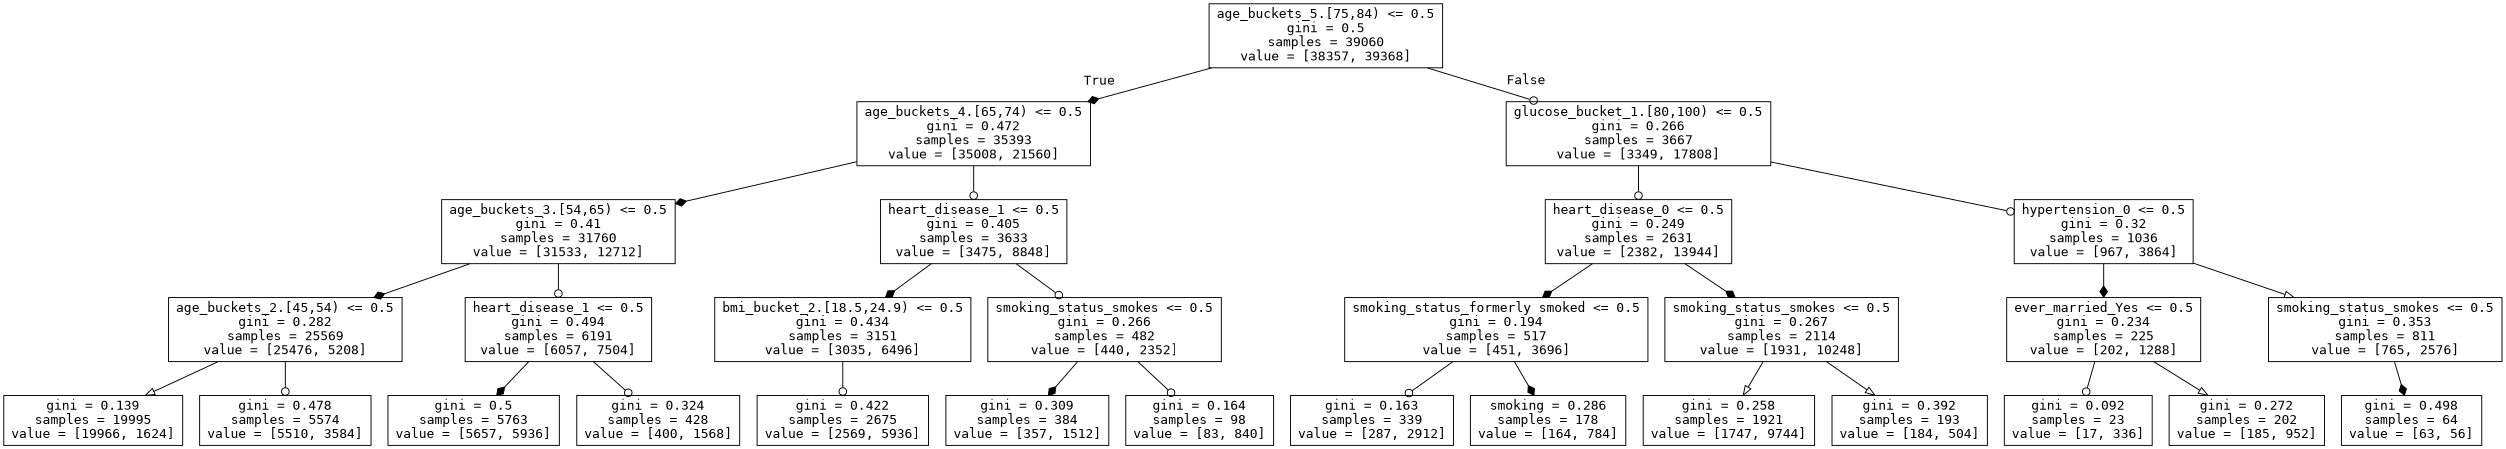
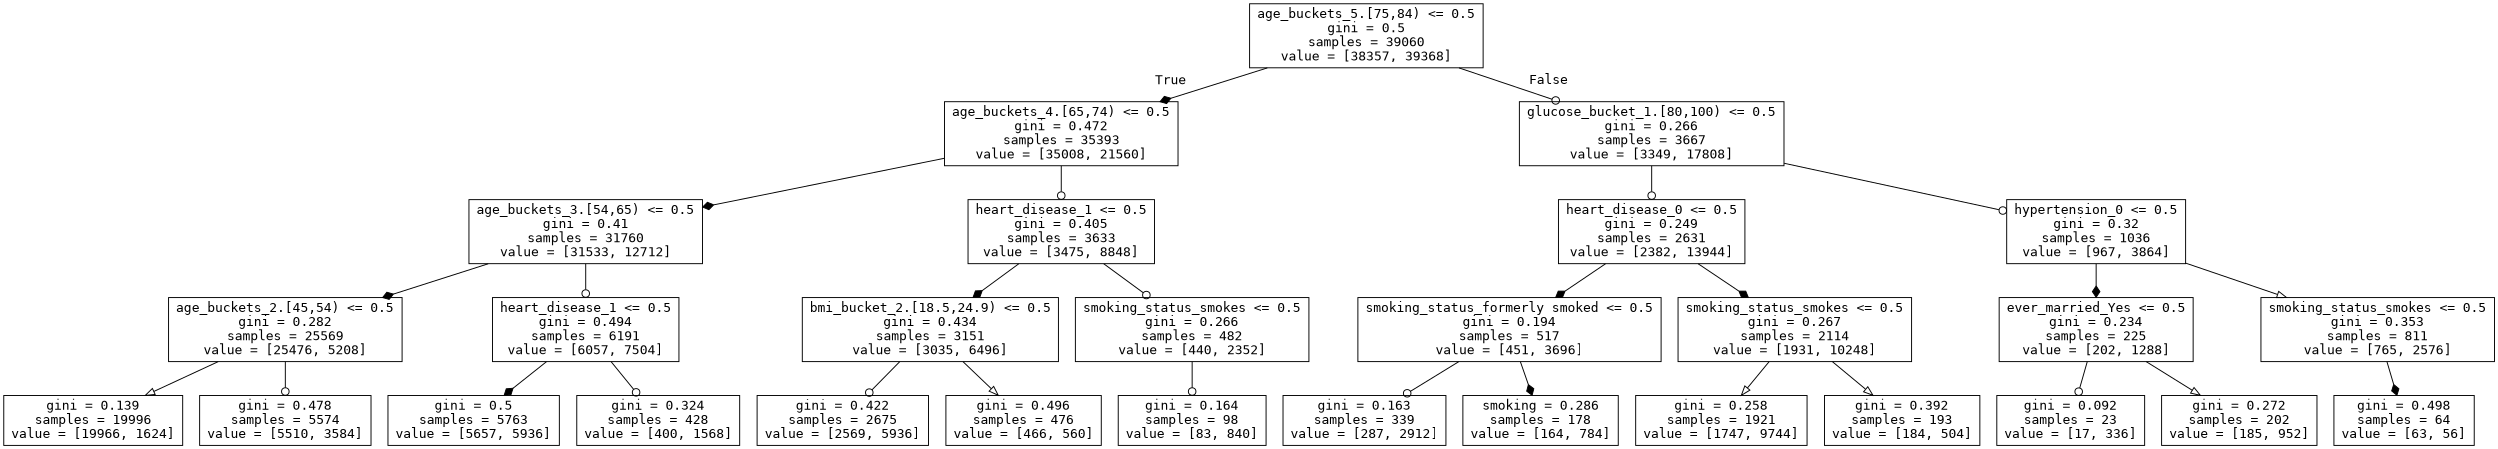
  digraph {
    fontname="DejaVu Sans Mono"
    node [fontname="DejaVu Sans Mono" shape=box]
    edge [arrowhead=odot fontname="DejaVu Sans Mono"]
    n1 [label="age_buckets_5.[75,84) <= 0.5\ngini = 0.5\nsamples = 39060\nvalue = [38357, 39368]"]
    n2 [label="age_buckets_4.[65,74) <= 0.5\ngini = 0.472\nsamples = 35393\nvalue = [35008, 21560]"]
    n3 [label="glucose_bucket_1.[80,100) <= 0.5\ngini = 0.266\nsamples = 3667\nvalue = [3349, 17808]"]
    n4 [label="age_buckets_3.[54,65) <= 0.5\ngini = 0.41\nsamples = 31760\nvalue = [31533, 12712]"]
    n5 [label="heart_disease_1 <= 0.5\ngini = 0.405\nsamples = 3633\nvalue = [3475, 8848]"]
    n6 [label="heart_disease_0 <= 0.5\ngini = 0.249\nsamples = 2631\nvalue = [2382, 13944]"]
    n7 [label="hypertension_0 <= 0.5\ngini = 0.32\nsamples = 1036\nvalue = [967, 3864]"]
    n8 [label="age_buckets_2.[45,54) <= 0.5\ngini = 0.282\nsamples = 25569\nvalue = [25476, 5208]"]
    n9 [label="heart_disease_1 <= 0.5\ngini = 0.494\nsamples = 6191\nvalue = [6057, 7504]"]
    n10 [label="bmi_bucket_2.[18.5,24.9) <= 0.5\ngini = 0.434\nsamples = 3151\nvalue = [3035, 6496]"]
    n11 [label="smoking_status_smokes <= 0.5\ngini = 0.266\nsamples = 482\nvalue = [440, 2352]"]
-   n12 [label="gini = 0.139\nsamples = 19995\nvalue = [19966, 1624]"]
+   n12 [label="gini = 0.139\nsamples = 19996\nvalue = [19966, 1624]"]
    n13 [label="gini = 0.478\nsamples = 5574\nvalue = [5510, 3584]"]
    n14 [label="gini = 0.5\nsamples = 5763\nvalue = [5657, 5936]"]
    n15 [label="gini = 0.324\nsamples = 428\nvalue = [400, 1568]"]
    n16 [label="gini = 0.422\nsamples = 2675\nvalue = [2569, 5936]"]
-   n18 [label="gini = 0.309\nsamples = 384\nvalue = [357, 1512]"]
+   n17 [label="gini = 0.496\nsamples = 476\nvalue = [466, 560]"]
    n19 [label="gini = 0.164\nsamples = 98\nvalue = [83, 840]"]
    n20 [label="smoking_status_formerly smoked <= 0.5\ngini = 0.194\nsamples = 517\nvalue = [451, 3696]"]
    n21 [label="smoking_status_smokes <= 0.5\ngini = 0.267\nsamples = 2114\nvalue = [1931, 10248]"]
    n22 [label="ever_married_Yes <= 0.5\ngini = 0.234\nsamples = 225\nvalue = [202, 1288]"]
    n23 [label="smoking_status_smokes <= 0.5\ngini = 0.353\nsamples = 811\nvalue = [765, 2576]"]
    n24 [label="gini = 0.163\nsamples = 339\nvalue = [287, 2912]"]
    n25 [label="smoking = 0.286\nsamples = 178\nvalue = [164, 784]"]
    n26 [label="gini = 0.258\nsamples = 1921\nvalue = [1747, 9744]"]
    n27 [label="gini = 0.392\nsamples = 193\nvalue = [184, 504]"]
    n28 [label="gini = 0.092\nsamples = 23\nvalue = [17, 336]"]
    n29 [label="gini = 0.272\nsamples = 202\nvalue = [185, 952]"]
    n30 [label="gini = 0.498\nsamples = 64\nvalue = [63, 56]"]
    n1 -> n2 [arrowhead=diamond headlabel=True labelangle=45 labeldistance=2.5]
    n1 -> n3 [headlabel=False labelangle=-45 labeldistance=2.5]
    n2 -> n4 [arrowhead=diamond]
    n2 -> n5
    n3 -> n6
    n3 -> n7
    n4 -> n8 [arrowhead=diamond]
    n4 -> n9
    n5 -> n10 [arrowhead=diamond]
    n5 -> n11
    n6 -> n20 [arrowhead=diamond]
    n6 -> n21 [arrowhead=diamond]
    n7 -> n22 [arrowhead=diamond]
    n7 -> n23 [arrowhead=onormal]
    n8 -> n12 [arrowhead=onormal]
    n8 -> n13
    n9 -> n14 [arrowhead=diamond]
    n9 -> n15
    n10 -> n16
-   n11 -> n18 [arrowhead=diamond]
+   n10 -> n17 [arrowhead=onormal]
    n11 -> n19
    n20 -> n24
    n20 -> n25 [arrowhead=diamond]
    n21 -> n26 [arrowhead=onormal]
    n21 -> n27 [arrowhead=onormal]
    n22 -> n28
    n22 -> n29 [arrowhead=onormal]
    n23 -> n30 [arrowhead=diamond]
  }
